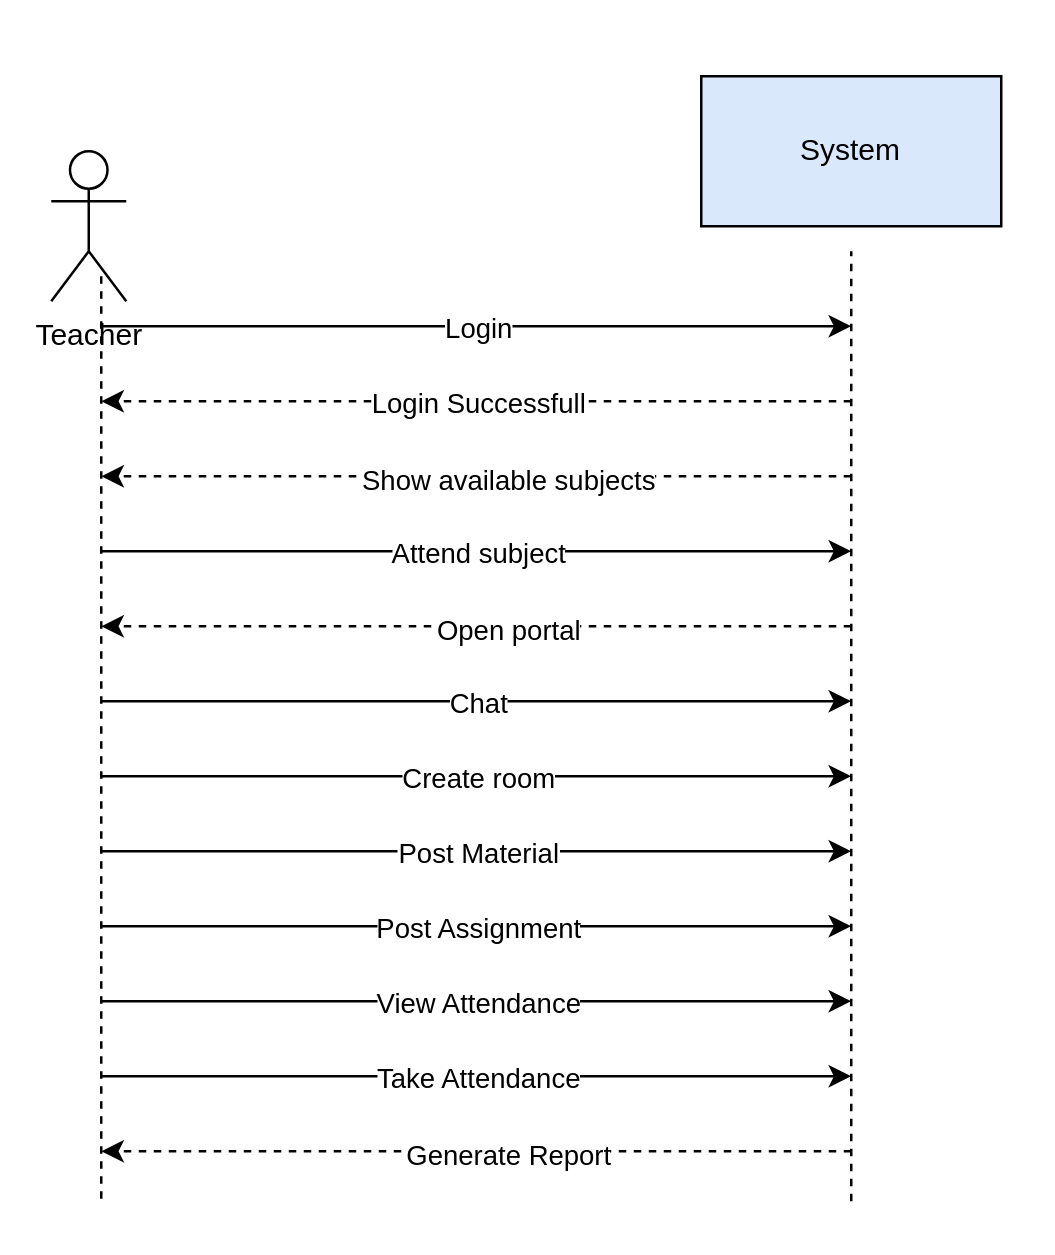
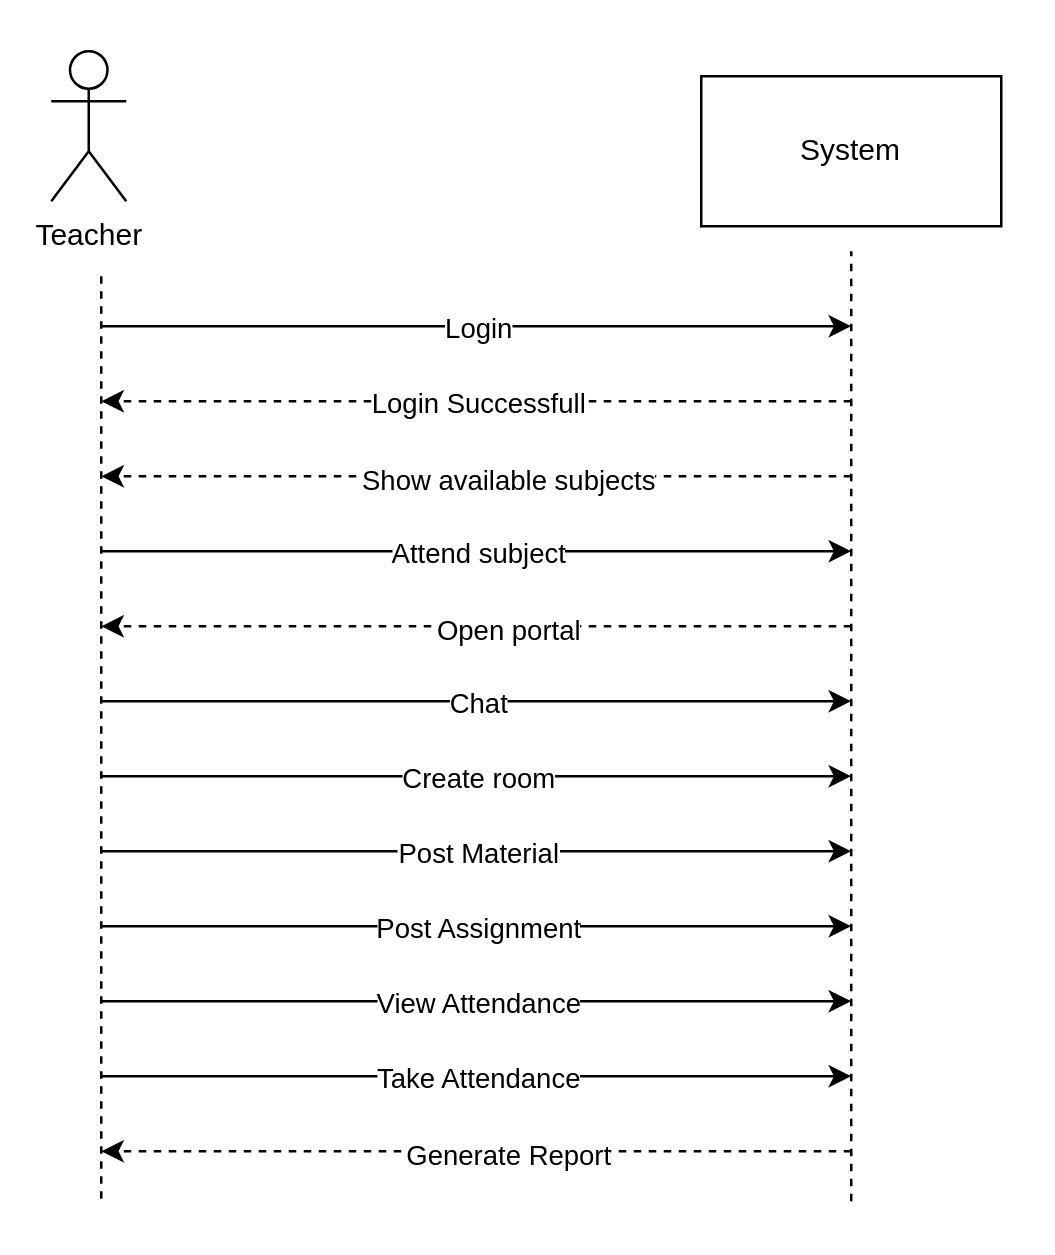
  <mxCell id="0" />
  <mxCell id="1" parent="0" />
- <mxCell id="2" value="Teacher" style="shape=umlActor;verticalLabelPosition=bottom;verticalAlign=top;html=1;outlineConnect=0;" parent="1" vertex="1"><mxGeometry x="20" y="60" width="30" height="60" as="geometry" /></mxCell>
- <mxCell id="3" value="System" style="rounded=0;whiteSpace=wrap;html=1;fillColor=#dae8fc;" parent="1" vertex="1"><mxGeometry x="280" y="30" width="120" height="60" as="geometry" /></mxCell>
+ <mxCell id="2" value="Teacher" style="shape=umlActor;verticalLabelPosition=bottom;verticalAlign=top;html=1;outlineConnect=0;" parent="1" vertex="1"><mxGeometry x="20" y="20" width="30" height="60" as="geometry" /></mxCell>
+ <mxCell id="3" value="System" style="rounded=0;whiteSpace=wrap;html=1;" parent="1" vertex="1"><mxGeometry x="280" y="30" width="120" height="60" as="geometry" /></mxCell>
  <mxCell id="4" value="" style="endArrow=none;dashed=1;html=1;rounded=0;" parent="1" edge="1"><mxGeometry width="50" height="50" relative="1" as="geometry"><mxPoint x="40" y="110" as="sourcePoint" /><mxPoint x="40" y="480" as="targetPoint" /></mxGeometry></mxCell>
  <mxCell id="5" value="" style="endArrow=none;dashed=1;html=1;rounded=0;" parent="1" edge="1"><mxGeometry width="50" height="50" relative="1" as="geometry"><mxPoint x="340" y="480" as="sourcePoint" /><mxPoint x="340" y="100" as="targetPoint" /></mxGeometry></mxCell>
  <mxCell id="6" value="" style="endArrow=classic;html=1;rounded=0;" parent="1" edge="1"><mxGeometry relative="1" as="geometry"><mxPoint x="40" y="130" as="sourcePoint" /><mxPoint x="340" y="130" as="targetPoint" /></mxGeometry></mxCell>
  <mxCell id="7" value="Login" style="edgeLabel;resizable=0;html=1;align=center;verticalAlign=middle;" parent="6" connectable="0" vertex="1"><mxGeometry relative="1" as="geometry" /></mxCell>
  <mxCell id="8" value="" style="endArrow=classic;html=1;rounded=0;dashed=1;" parent="1" edge="1"><mxGeometry relative="1" as="geometry"><mxPoint x="340" y="160" as="sourcePoint" /><mxPoint x="40" y="160" as="targetPoint" /></mxGeometry></mxCell>
  <mxCell id="9" value="Login Successfull" style="edgeLabel;resizable=0;html=1;align=center;verticalAlign=middle;" parent="8" connectable="0" vertex="1"><mxGeometry relative="1" as="geometry" /></mxCell>
  <mxCell id="10" value="" style="endArrow=classic;html=1;rounded=0;dashed=1;" parent="1" edge="1"><mxGeometry relative="1" as="geometry"><mxPoint x="340" y="190" as="sourcePoint" /><mxPoint x="40" y="190" as="targetPoint" /></mxGeometry></mxCell>
  <mxCell id="11" value="Show available subjects" style="edgeLabel;html=1;align=center;verticalAlign=middle;resizable=0;points=[];" parent="10" vertex="1" connectable="0"><mxGeometry x="-0.079" y="1" relative="1" as="geometry"><mxPoint as="offset" /></mxGeometry></mxCell>
  <mxCell id="12" value="" style="endArrow=classic;html=1;rounded=0;" parent="1" edge="1"><mxGeometry relative="1" as="geometry"><mxPoint x="40" y="220" as="sourcePoint" /><mxPoint x="340" y="220" as="targetPoint" /></mxGeometry></mxCell>
  <mxCell id="13" value="Attend subject" style="edgeLabel;resizable=0;html=1;align=center;verticalAlign=middle;" parent="12" connectable="0" vertex="1"><mxGeometry relative="1" as="geometry" /></mxCell>
  <mxCell id="14" value="" style="endArrow=classic;html=1;rounded=0;" parent="1" edge="1"><mxGeometry relative="1" as="geometry"><mxPoint x="40" y="280" as="sourcePoint" /><mxPoint x="340" y="280" as="targetPoint" /></mxGeometry></mxCell>
  <mxCell id="15" value="Chat" style="edgeLabel;resizable=0;html=1;align=center;verticalAlign=middle;" parent="14" connectable="0" vertex="1"><mxGeometry relative="1" as="geometry" /></mxCell>
  <mxCell id="16" value="" style="endArrow=classic;html=1;rounded=0;" parent="1" edge="1"><mxGeometry relative="1" as="geometry"><mxPoint x="40" y="310" as="sourcePoint" /><mxPoint x="340" y="310" as="targetPoint" /></mxGeometry></mxCell>
  <mxCell id="17" value="Create room" style="edgeLabel;resizable=0;html=1;align=center;verticalAlign=middle;" parent="16" connectable="0" vertex="1"><mxGeometry relative="1" as="geometry" /></mxCell>
  <mxCell id="18" value="" style="endArrow=classic;html=1;rounded=0;" parent="1" edge="1"><mxGeometry relative="1" as="geometry"><mxPoint x="40" y="340" as="sourcePoint" /><mxPoint x="340" y="340" as="targetPoint" /></mxGeometry></mxCell>
  <mxCell id="19" value="Post Material" style="edgeLabel;resizable=0;html=1;align=center;verticalAlign=middle;" parent="18" connectable="0" vertex="1"><mxGeometry relative="1" as="geometry" /></mxCell>
  <mxCell id="20" value="" style="endArrow=classic;html=1;rounded=0;" parent="1" edge="1"><mxGeometry relative="1" as="geometry"><mxPoint x="40" y="370" as="sourcePoint" /><mxPoint x="340" y="370" as="targetPoint" /></mxGeometry></mxCell>
  <mxCell id="21" value="Post Assignment" style="edgeLabel;resizable=0;html=1;align=center;verticalAlign=middle;" parent="20" connectable="0" vertex="1"><mxGeometry relative="1" as="geometry" /></mxCell>
  <mxCell id="22" value="" style="endArrow=classic;html=1;rounded=0;" parent="1" edge="1"><mxGeometry relative="1" as="geometry"><mxPoint x="40" y="400" as="sourcePoint" /><mxPoint x="340" y="400" as="targetPoint" /></mxGeometry></mxCell>
  <mxCell id="23" value="View Attendance" style="edgeLabel;resizable=0;html=1;align=center;verticalAlign=middle;" parent="22" connectable="0" vertex="1"><mxGeometry relative="1" as="geometry" /></mxCell>
  <mxCell id="24" value="" style="endArrow=classic;html=1;rounded=0;dashed=1;" parent="1" edge="1"><mxGeometry relative="1" as="geometry"><mxPoint x="340" y="250" as="sourcePoint" /><mxPoint x="40" y="250" as="targetPoint" /></mxGeometry></mxCell>
  <mxCell id="25" value="Open portal" style="edgeLabel;html=1;align=center;verticalAlign=middle;resizable=0;points=[];" parent="24" vertex="1" connectable="0"><mxGeometry x="-0.079" y="1" relative="1" as="geometry"><mxPoint as="offset" /></mxGeometry></mxCell>
  <mxCell id="26" value="" style="endArrow=classic;html=1;rounded=0;" parent="1" edge="1"><mxGeometry relative="1" as="geometry"><mxPoint x="40" y="430" as="sourcePoint" /><mxPoint x="340" y="430" as="targetPoint" /></mxGeometry></mxCell>
  <mxCell id="27" value="Take Attendance" style="edgeLabel;resizable=0;html=1;align=center;verticalAlign=middle;" parent="26" connectable="0" vertex="1"><mxGeometry relative="1" as="geometry" /></mxCell>
  <mxCell id="28" value="" style="endArrow=classic;html=1;rounded=0;dashed=1;" edge="1" parent="1"><mxGeometry relative="1" as="geometry"><mxPoint x="340" y="460" as="sourcePoint" /><mxPoint x="40" y="460" as="targetPoint" /></mxGeometry></mxCell>
  <mxCell id="29" value="Generate Report" style="edgeLabel;html=1;align=center;verticalAlign=middle;resizable=0;points=[];" vertex="1" connectable="0" parent="28"><mxGeometry x="-0.079" y="1" relative="1" as="geometry"><mxPoint as="offset" /></mxGeometry></mxCell>
